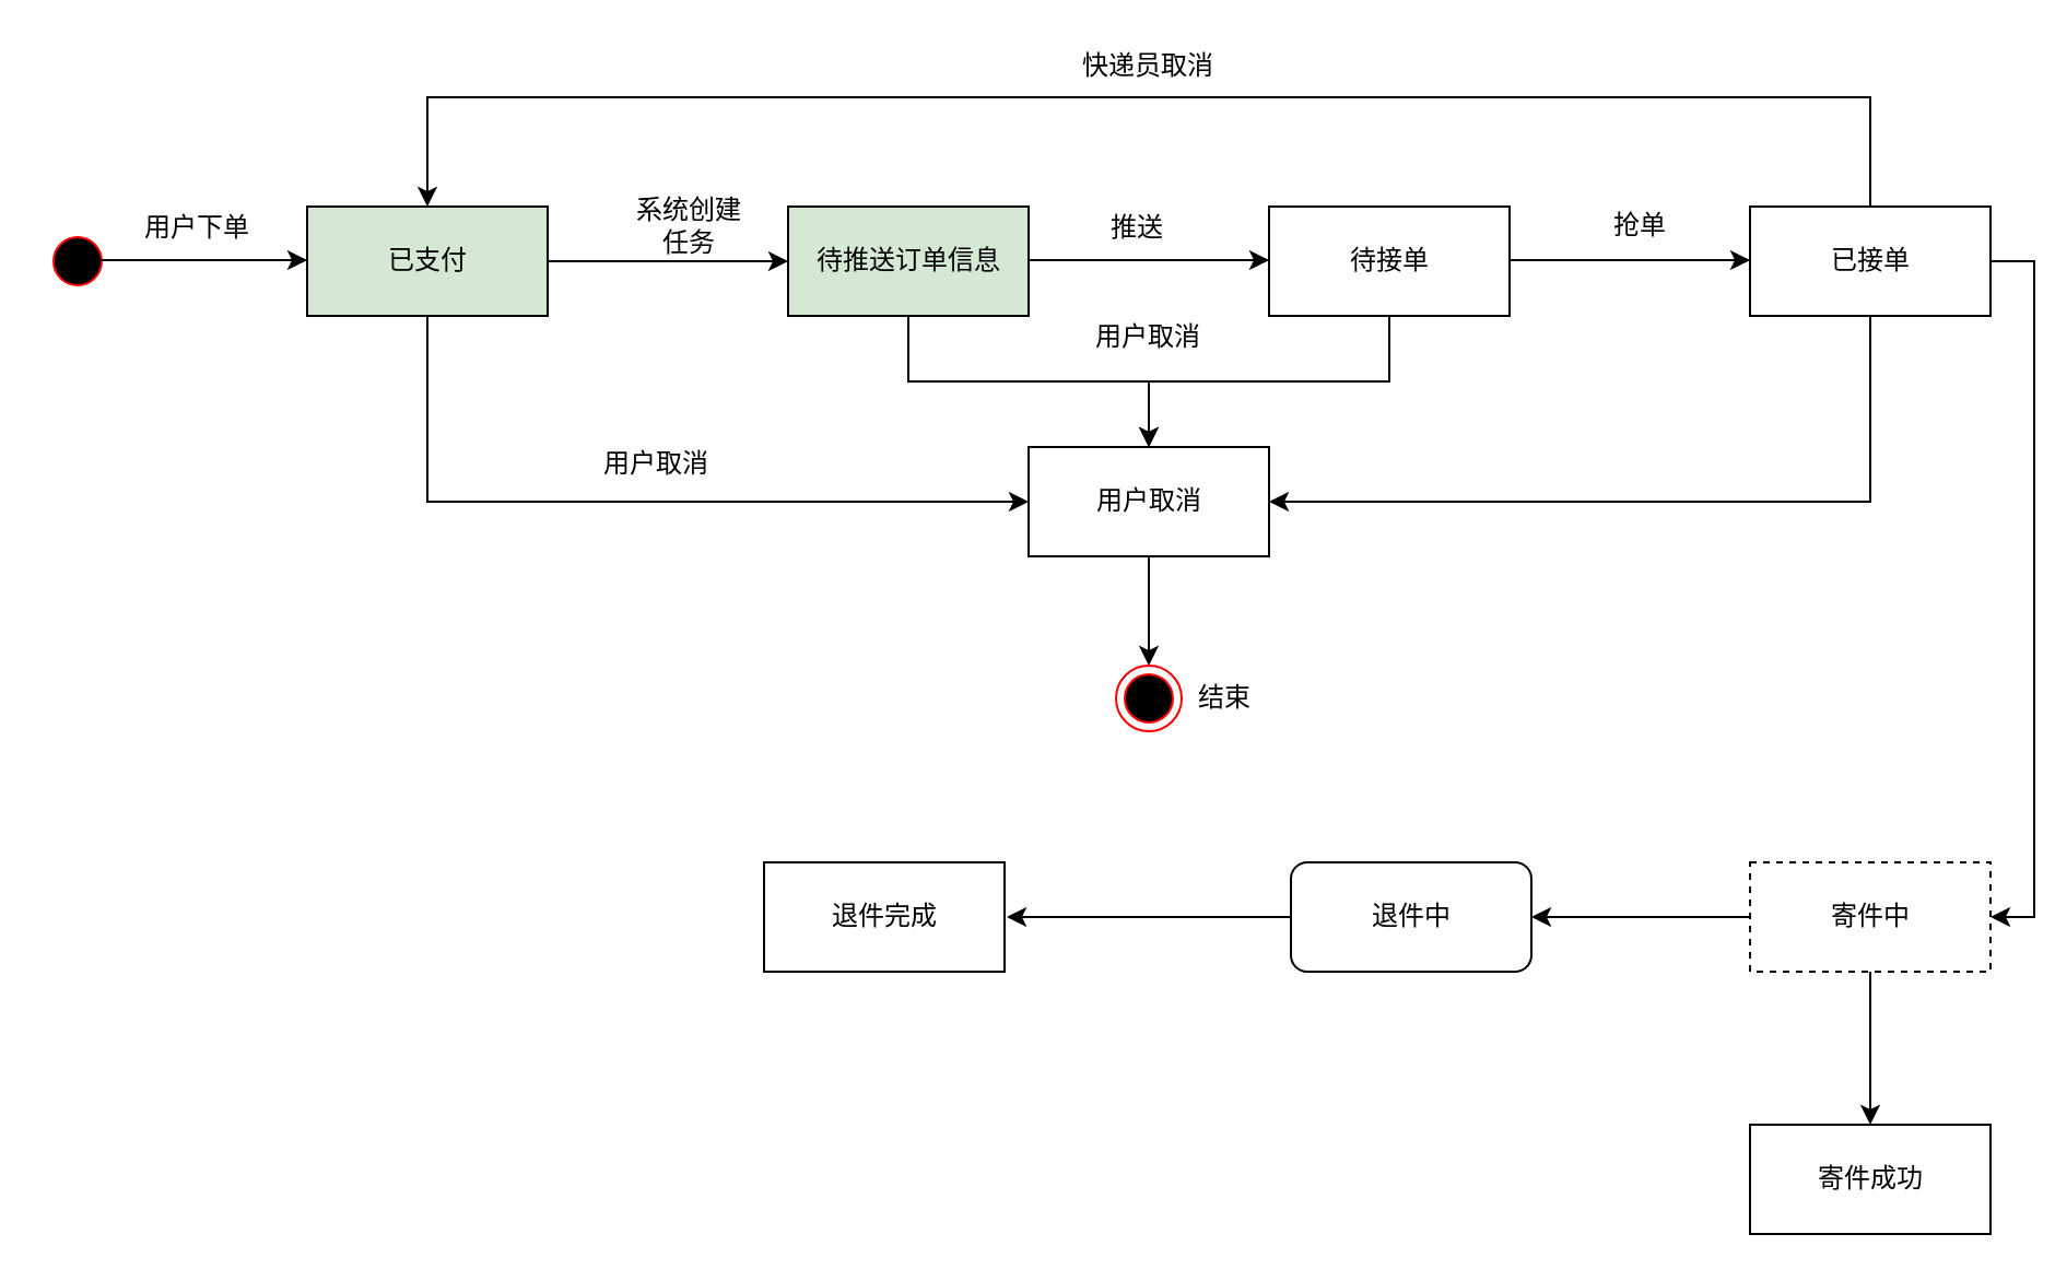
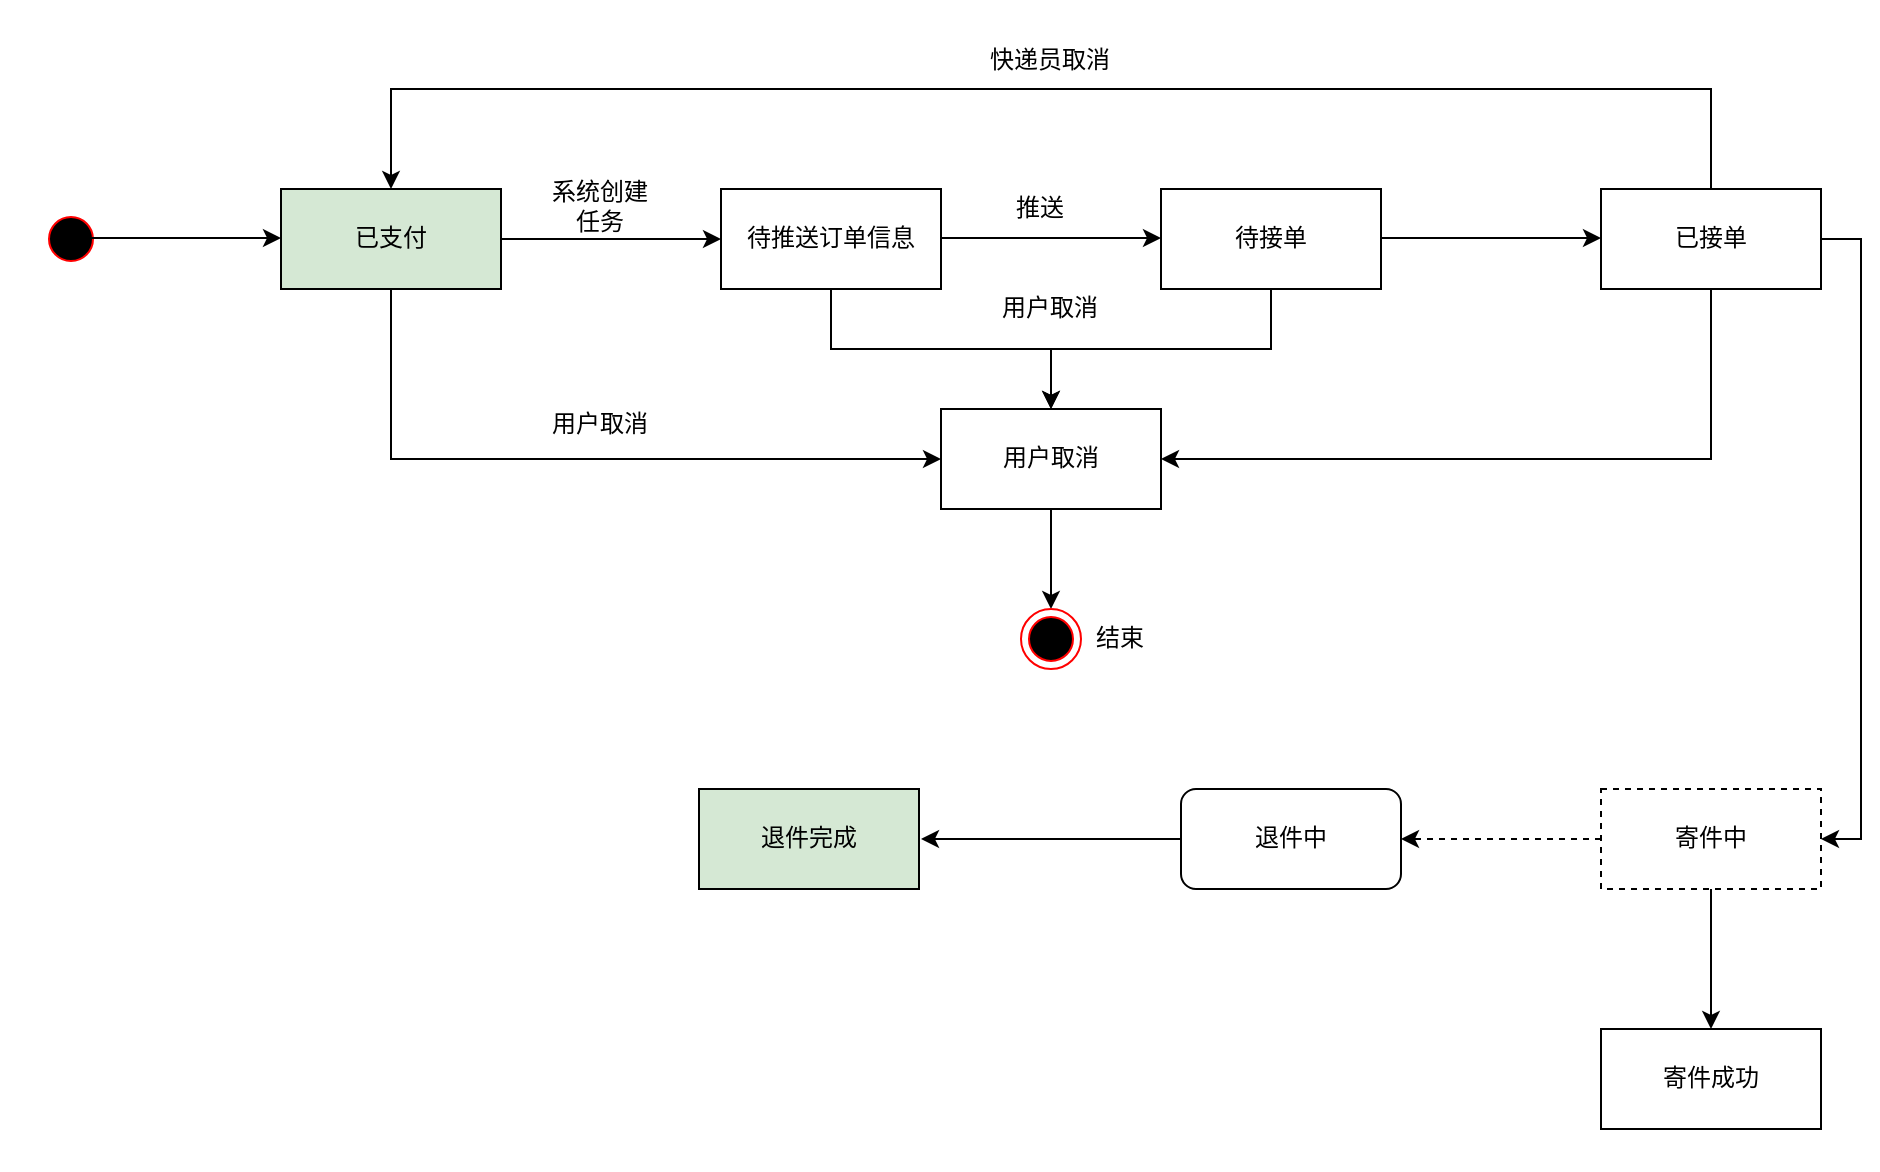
  <mxCell id="0" />
  <mxCell id="1" parent="0" />
  <mxCell id="2" value="" style="ellipse;html=1;shape=startState;fillColor=#000000;strokeColor=#ff0000;" vertex="1" parent="1"><mxGeometry x="20" y="104" width="30" height="30" as="geometry" /></mxCell>
  <mxCell id="3" style="edgeStyle=orthogonalEdgeStyle;rounded=0;orthogonalLoop=1;jettySize=auto;html=1;exitX=1;exitY=0.5;exitDx=0;exitDy=0;entryX=0;entryY=0.5;entryDx=0;entryDy=0;" edge="1" parent="1" source="5" target="8"><mxGeometry relative="1" as="geometry" /></mxCell>
  <mxCell id="4" style="edgeStyle=orthogonalEdgeStyle;rounded=0;orthogonalLoop=1;jettySize=auto;html=1;exitX=0.5;exitY=1;exitDx=0;exitDy=0;entryX=0;entryY=0.5;entryDx=0;entryDy=0;" edge="1" parent="1" source="5" target="26"><mxGeometry relative="1" as="geometry" /></mxCell>
  <mxCell id="5" value="已支付" style="html=1;fillColor=#d5e8d4;" vertex="1" parent="1"><mxGeometry x="140" y="94" width="110" height="50" as="geometry" /></mxCell>
- <mxCell id="6" value="用户下单" style="text;html=1;strokeColor=none;fillColor=none;align=center;verticalAlign=middle;whiteSpace=wrap;rounded=0;" vertex="1" parent="1"><mxGeometry x="60" y="94" width="60" height="20" as="geometry" /></mxCell>
  <mxCell id="7" style="edgeStyle=orthogonalEdgeStyle;rounded=0;orthogonalLoop=1;jettySize=auto;html=1;exitX=0.5;exitY=1;exitDx=0;exitDy=0;" edge="1" parent="1" source="8" target="26"><mxGeometry relative="1" as="geometry" /></mxCell>
- <mxCell id="8" value="待推送订单信息" style="html=1;fillColor=#d5e8d4;" vertex="1" parent="1"><mxGeometry x="360" y="94" width="110" height="50" as="geometry" /></mxCell>
+ <mxCell id="8" value="待推送订单信息" style="html=1;" vertex="1" parent="1"><mxGeometry x="360" y="94" width="110" height="50" as="geometry" /></mxCell>
  <mxCell id="9" style="edgeStyle=orthogonalEdgeStyle;rounded=0;orthogonalLoop=1;jettySize=auto;html=1;exitX=1;exitY=0.5;exitDx=0;exitDy=0;entryX=0;entryY=0.5;entryDx=0;entryDy=0;" edge="1" parent="1"><mxGeometry relative="1" as="geometry"><mxPoint x="30" y="118.5" as="sourcePoint" /><mxPoint x="140" y="118.5" as="targetPoint" /></mxGeometry></mxCell>
- <mxCell id="10" value="系统创建任务" style="text;html=1;strokeColor=none;fillColor=none;align=center;verticalAlign=middle;whiteSpace=wrap;rounded=0;" vertex="1" parent="1"><mxGeometry x="285" y="93" width="60" height="20" as="geometry" /></mxCell>
+ <mxCell id="10" value="系统创建任务" style="text;html=1;strokeColor=none;fillColor=none;align=center;verticalAlign=middle;whiteSpace=wrap;rounded=0;" vertex="1" parent="1"><mxGeometry x="270" y="93" width="60" height="20" as="geometry" /></mxCell>
  <mxCell id="11" style="edgeStyle=orthogonalEdgeStyle;rounded=0;orthogonalLoop=1;jettySize=auto;html=1;exitX=0.5;exitY=1;exitDx=0;exitDy=0;" edge="1" parent="1" source="12" target="26"><mxGeometry relative="1" as="geometry" /></mxCell>
  <mxCell id="12" value="待接单" style="html=1;" vertex="1" parent="1"><mxGeometry x="580" y="94" width="110" height="50" as="geometry" /></mxCell>
  <mxCell id="13" style="edgeStyle=orthogonalEdgeStyle;rounded=0;orthogonalLoop=1;jettySize=auto;html=1;exitX=1;exitY=0.5;exitDx=0;exitDy=0;entryX=0;entryY=0.5;entryDx=0;entryDy=0;" edge="1" parent="1"><mxGeometry relative="1" as="geometry"><mxPoint x="470" y="118.5" as="sourcePoint" /><mxPoint x="580" y="118.5" as="targetPoint" /></mxGeometry></mxCell>
  <mxCell id="14" value="推送" style="text;html=1;strokeColor=none;fillColor=none;align=center;verticalAlign=middle;whiteSpace=wrap;rounded=0;" vertex="1" parent="1"><mxGeometry x="490" y="94" width="60" height="20" as="geometry" /></mxCell>
  <mxCell id="15" style="edgeStyle=orthogonalEdgeStyle;rounded=0;orthogonalLoop=1;jettySize=auto;html=1;exitX=0.5;exitY=0;exitDx=0;exitDy=0;entryX=0.5;entryY=0;entryDx=0;entryDy=0;" edge="1" parent="1" source="18" target="5"><mxGeometry relative="1" as="geometry"><Array as="points"><mxPoint x="855" y="44" /><mxPoint x="195" y="44" /></Array></mxGeometry></mxCell>
  <mxCell id="16" style="edgeStyle=orthogonalEdgeStyle;rounded=0;orthogonalLoop=1;jettySize=auto;html=1;exitX=1;exitY=0.5;exitDx=0;exitDy=0;entryX=1;entryY=0.5;entryDx=0;entryDy=0;" edge="1" parent="1" source="18" target="24"><mxGeometry relative="1" as="geometry" /></mxCell>
  <mxCell id="17" style="edgeStyle=orthogonalEdgeStyle;rounded=0;orthogonalLoop=1;jettySize=auto;html=1;exitX=0.5;exitY=1;exitDx=0;exitDy=0;entryX=1;entryY=0.5;entryDx=0;entryDy=0;" edge="1" parent="1" source="18" target="26"><mxGeometry relative="1" as="geometry" /></mxCell>
  <mxCell id="18" value="已接单" style="html=1;" vertex="1" parent="1"><mxGeometry x="800" y="94" width="110" height="50" as="geometry" /></mxCell>
  <mxCell id="19" value="快递员取消" style="text;html=1;strokeColor=none;fillColor=none;align=center;verticalAlign=middle;whiteSpace=wrap;rounded=0;" vertex="1" parent="1"><mxGeometry x="480" y="20" width="90" height="20" as="geometry" /></mxCell>
  <mxCell id="20" style="edgeStyle=orthogonalEdgeStyle;rounded=0;orthogonalLoop=1;jettySize=auto;html=1;exitX=1;exitY=0.5;exitDx=0;exitDy=0;entryX=0;entryY=0.5;entryDx=0;entryDy=0;" edge="1" parent="1"><mxGeometry relative="1" as="geometry"><mxPoint x="690" y="118.5" as="sourcePoint" /><mxPoint x="800" y="118.5" as="targetPoint" /></mxGeometry></mxCell>
- <mxCell id="21" value="抢单" style="text;html=1;strokeColor=none;fillColor=none;align=center;verticalAlign=middle;whiteSpace=wrap;rounded=0;" vertex="1" parent="1"><mxGeometry x="720" y="93" width="60" height="20" as="geometry" /></mxCell>
- <mxCell id="22" style="edgeStyle=orthogonalEdgeStyle;rounded=0;orthogonalLoop=1;jettySize=auto;html=1;exitX=0;exitY=0.5;exitDx=0;exitDy=0;entryX=1;entryY=0.5;entryDx=0;entryDy=0;" edge="1" parent="1" source="24" target="32"><mxGeometry relative="1" as="geometry" /></mxCell>
+ <mxCell id="22" style="edgeStyle=orthogonalEdgeStyle;rounded=0;orthogonalLoop=1;jettySize=auto;html=1;exitX=0;exitY=0.5;exitDx=0;exitDy=0;entryX=1;entryY=0.5;entryDx=0;entryDy=0;dashed=1;" edge="1" parent="1" source="24" target="32"><mxGeometry relative="1" as="geometry" /></mxCell>
  <mxCell id="23" style="edgeStyle=orthogonalEdgeStyle;rounded=0;orthogonalLoop=1;jettySize=auto;html=1;exitX=0.5;exitY=1;exitDx=0;exitDy=0;entryX=0.5;entryY=0;entryDx=0;entryDy=0;" edge="1" parent="1" source="24" target="34"><mxGeometry relative="1" as="geometry" /></mxCell>
  <mxCell id="24" value="寄件中" style="html=1;dashed=1;" vertex="1" parent="1"><mxGeometry x="800" y="394" width="110" height="50" as="geometry" /></mxCell>
  <mxCell id="25" style="edgeStyle=orthogonalEdgeStyle;rounded=0;orthogonalLoop=1;jettySize=auto;html=1;exitX=0.5;exitY=1;exitDx=0;exitDy=0;entryX=0.5;entryY=0;entryDx=0;entryDy=0;" edge="1" parent="1" source="26" target="29"><mxGeometry relative="1" as="geometry" /></mxCell>
  <mxCell id="26" value="用户取消" style="html=1;" vertex="1" parent="1"><mxGeometry x="470" y="204" width="110" height="50" as="geometry" /></mxCell>
  <mxCell id="27" value="用户取消" style="text;html=1;strokeColor=none;fillColor=none;align=center;verticalAlign=middle;whiteSpace=wrap;rounded=0;" vertex="1" parent="1"><mxGeometry x="270" y="202" width="60" height="20" as="geometry" /></mxCell>
  <mxCell id="28" value="用户取消" style="text;html=1;strokeColor=none;fillColor=none;align=center;verticalAlign=middle;whiteSpace=wrap;rounded=0;" vertex="1" parent="1"><mxGeometry x="495" y="144" width="60" height="20" as="geometry" /></mxCell>
  <mxCell id="29" value="" style="ellipse;html=1;shape=endState;fillColor=#000000;strokeColor=#ff0000;" vertex="1" parent="1"><mxGeometry x="510" y="304" width="30" height="30" as="geometry" /></mxCell>
  <mxCell id="30" value="结束" style="text;html=1;strokeColor=none;fillColor=none;align=center;verticalAlign=middle;whiteSpace=wrap;rounded=0;" vertex="1" parent="1"><mxGeometry x="530" y="309" width="60" height="20" as="geometry" /></mxCell>
  <mxCell id="31" style="edgeStyle=orthogonalEdgeStyle;rounded=0;orthogonalLoop=1;jettySize=auto;html=1;exitX=0;exitY=0.5;exitDx=0;exitDy=0;" edge="1" parent="1" source="32"><mxGeometry relative="1" as="geometry"><mxPoint x="460" y="419" as="targetPoint" /></mxGeometry></mxCell>
  <mxCell id="32" value="退件中" style="html=1;rounded=1;" vertex="1" parent="1"><mxGeometry x="590" y="394" width="110" height="50" as="geometry" /></mxCell>
- <mxCell id="33" value="退件完成" style="html=1;" vertex="1" parent="1"><mxGeometry x="349" y="394" width="110" height="50" as="geometry" /></mxCell>
+ <mxCell id="33" value="退件完成" style="html=1;fillColor=#d5e8d4;" vertex="1" parent="1"><mxGeometry x="349" y="394" width="110" height="50" as="geometry" /></mxCell>
  <mxCell id="34" value="寄件成功" style="html=1;" vertex="1" parent="1"><mxGeometry x="800" y="514" width="110" height="50" as="geometry" /></mxCell>
